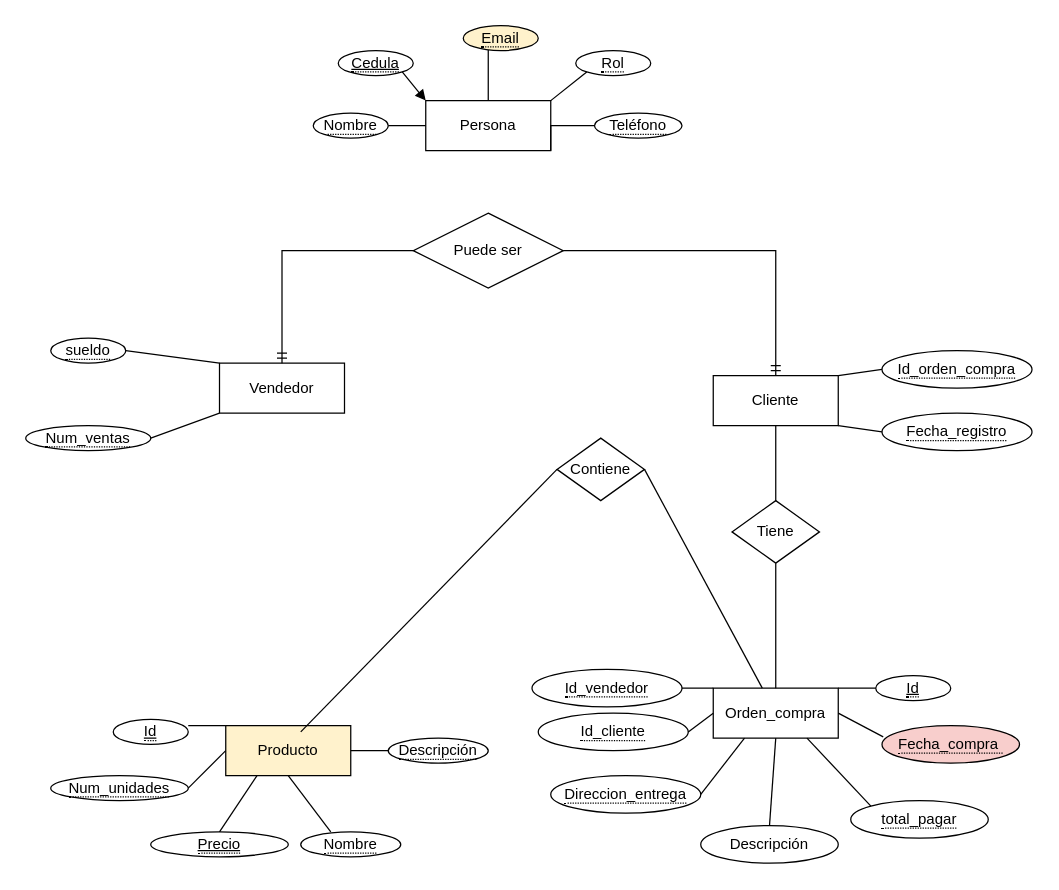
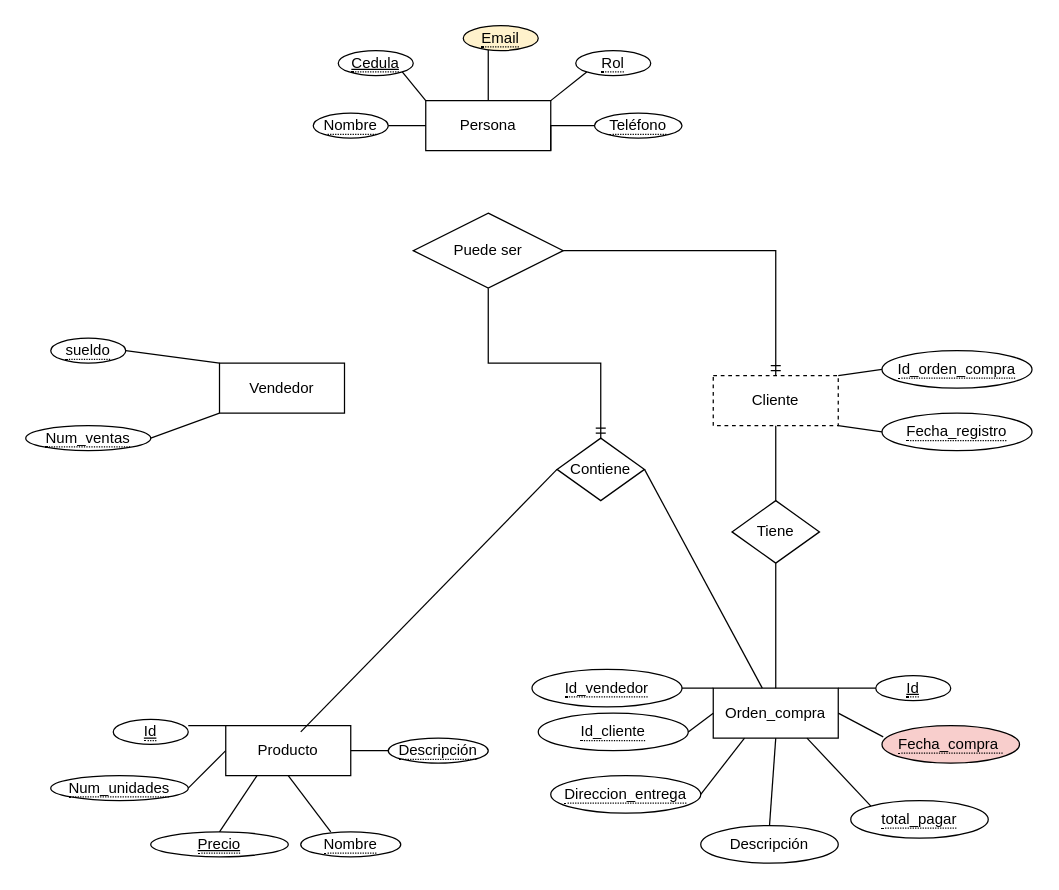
  <mxCell id="0" />
  <mxCell id="1" parent="0" />
  <mxCell id="2" value="Persona" style="whiteSpace=wrap;html=1;align=center;" parent="1" vertex="1"><mxGeometry x="340" y="80" width="100" height="40" as="geometry" /></mxCell>
  <mxCell id="3" value="Vendedor" style="whiteSpace=wrap;html=1;align=center;" parent="1" vertex="1"><mxGeometry x="175" y="290" width="100" height="40" as="geometry" /></mxCell>
- <mxCell id="4" value="Producto" style="whiteSpace=wrap;html=1;align=center;fillColor=#fff2cc;" parent="1" vertex="1"><mxGeometry x="180" y="580" width="100" height="40" as="geometry" /></mxCell>
+ <mxCell id="4" value="Producto" style="whiteSpace=wrap;html=1;align=center;" parent="1" vertex="1"><mxGeometry x="180" y="580" width="100" height="40" as="geometry" /></mxCell>
  <mxCell id="5" value="Orden_compra" style="whiteSpace=wrap;html=1;align=center;" parent="1" vertex="1"><mxGeometry x="570" y="550" width="100" height="40" as="geometry" /></mxCell>
  <mxCell id="6" style="edgeStyle=orthogonalEdgeStyle;rounded=0;orthogonalLoop=1;jettySize=auto;html=1;endArrow=ERmandOne;endFill=0;" parent="1" source="8" target="9" edge="1"><mxGeometry relative="1" as="geometry" /></mxCell>
- <mxCell id="7" style="edgeStyle=orthogonalEdgeStyle;rounded=0;orthogonalLoop=1;jettySize=auto;html=1;endArrow=ERmandOne;endFill=0;" parent="1" source="8" target="3" edge="1"><mxGeometry relative="1" as="geometry" /></mxCell>
+ <mxCell id="7" style="edgeStyle=orthogonalEdgeStyle;rounded=0;orthogonalLoop=1;jettySize=auto;html=1;endArrow=ERmandOne;endFill=0;" parent="1" source="8" target="16" edge="1"><mxGeometry relative="1" as="geometry" /></mxCell>
  <mxCell id="8" value="Puede ser" style="shape=rhombus;perimeter=rhombusPerimeter;whiteSpace=wrap;html=1;align=center;" parent="1" vertex="1"><mxGeometry x="330" y="170" width="120" height="60" as="geometry" /></mxCell>
- <mxCell id="9" value="Cliente" style="whiteSpace=wrap;html=1;align=center;" parent="1" vertex="1"><mxGeometry x="570" y="300" width="100" height="40" as="geometry" /></mxCell>
+ <mxCell id="9" value="Cliente" style="whiteSpace=wrap;html=1;align=center;dashed=1;" parent="1" vertex="1"><mxGeometry x="570" y="300" width="100" height="40" as="geometry" /></mxCell>
  <mxCell id="10" style="edgeStyle=orthogonalEdgeStyle;rounded=0;orthogonalLoop=1;jettySize=auto;html=1;endArrow=none;endFill=0;" parent="1" source="11" target="2" edge="1"><mxGeometry relative="1" as="geometry" /></mxCell>
  <mxCell id="11" value="&lt;span style=&quot;border-bottom: 1px dotted&quot;&gt;Nombre&lt;/span&gt;" style="ellipse;whiteSpace=wrap;html=1;align=center;rotation=0;" parent="1" vertex="1"><mxGeometry x="250" y="90" width="60" height="20" as="geometry" /></mxCell>
  <mxCell id="12" style="edgeStyle=orthogonalEdgeStyle;rounded=0;orthogonalLoop=1;jettySize=auto;html=1;endArrow=none;endFill=0;" parent="1" source="13" target="2" edge="1"><mxGeometry relative="1" as="geometry"><Array as="points"><mxPoint x="390" y="50" /><mxPoint x="390" y="50" /></Array></mxGeometry></mxCell>
  <mxCell id="13" value="&lt;span style=&quot;border-bottom: 1px dotted&quot;&gt;Email&lt;/span&gt;" style="ellipse;whiteSpace=wrap;html=1;align=center;rotation=0;fillColor=#fff2cc;" parent="1" vertex="1"><mxGeometry x="370" y="20" width="60" height="20" as="geometry" /></mxCell>
  <mxCell id="14" style="edgeStyle=orthogonalEdgeStyle;rounded=0;orthogonalLoop=1;jettySize=auto;html=1;entryX=1;entryY=1;entryDx=0;entryDy=0;endArrow=none;endFill=0;exitX=0;exitY=0.5;exitDx=0;exitDy=0;" parent="1" source="15" target="2" edge="1"><mxGeometry relative="1" as="geometry"><Array as="points"><mxPoint x="440" y="100" /></Array></mxGeometry></mxCell>
  <mxCell id="15" value="&lt;span style=&quot;border-bottom: 1px dotted&quot;&gt;Teléfono&lt;br&gt;&lt;/span&gt;" style="ellipse;whiteSpace=wrap;html=1;align=center;rotation=0;" parent="1" vertex="1"><mxGeometry x="475" y="90" width="70" height="20" as="geometry" /></mxCell>
  <mxCell id="16" value="Contiene" style="rhombus;whiteSpace=wrap;html=1;" parent="1" vertex="1"><mxGeometry x="445" y="350" width="70" height="50" as="geometry" /></mxCell>
  <mxCell id="17" value="Tiene" style="rhombus;whiteSpace=wrap;html=1;" parent="1" vertex="1"><mxGeometry x="585" y="400" width="70" height="50" as="geometry" /></mxCell>
  <mxCell id="18" value="&lt;span style=&quot;border-bottom: 1px dotted&quot;&gt;&lt;u&gt;Cedula&lt;/u&gt;&lt;/span&gt;" style="ellipse;whiteSpace=wrap;html=1;align=center;rotation=0;" parent="1" vertex="1"><mxGeometry x="270" y="40" width="60" height="20" as="geometry" /></mxCell>
  <mxCell id="19" value="&lt;span style=&quot;border-bottom: 1px dotted&quot;&gt;Rol&lt;/span&gt;" style="ellipse;whiteSpace=wrap;html=1;align=center;rotation=0;" parent="1" vertex="1"><mxGeometry x="460" y="40" width="60" height="20" as="geometry" /></mxCell>
  <mxCell id="20" value="&lt;span style=&quot;border-bottom: 1px dotted&quot;&gt;sueldo&lt;/span&gt;" style="ellipse;whiteSpace=wrap;html=1;align=center;rotation=0;" parent="1" vertex="1"><mxGeometry x="40" y="270" width="60" height="20" as="geometry" /></mxCell>
  <mxCell id="21" value="&lt;span style=&quot;border-bottom: 1px dotted&quot;&gt;Num_ventas&lt;/span&gt;" style="ellipse;whiteSpace=wrap;html=1;align=center;rotation=0;" parent="1" vertex="1"><mxGeometry x="20" y="340" width="100" height="20" as="geometry" /></mxCell>
  <mxCell id="22" value="&lt;span style=&quot;border-bottom: 1px dotted&quot;&gt;Id_orden_compra&lt;/span&gt;" style="ellipse;whiteSpace=wrap;html=1;align=center;rotation=0;" parent="1" vertex="1"><mxGeometry x="705" y="280" width="120" height="30" as="geometry" /></mxCell>
  <mxCell id="23" value="&lt;span style=&quot;border-bottom: 1px dotted&quot;&gt;Fecha_registro&lt;/span&gt;" style="ellipse;whiteSpace=wrap;html=1;align=center;rotation=0;" parent="1" vertex="1"><mxGeometry x="705" y="330" width="120" height="30" as="geometry" /></mxCell>
  <mxCell id="24" value="&lt;span style=&quot;border-bottom: 1px dotted&quot;&gt;&lt;u&gt;Id&lt;/u&gt;&lt;/span&gt;" style="ellipse;whiteSpace=wrap;html=1;align=center;rotation=0;" parent="1" vertex="1"><mxGeometry x="700" y="540" width="60" height="20" as="geometry" /></mxCell>
  <mxCell id="25" value="&lt;span style=&quot;border-bottom: 1px dotted&quot;&gt;Fecha_compra&amp;nbsp;&lt;/span&gt;" style="ellipse;whiteSpace=wrap;html=1;align=center;rotation=0;fillColor=#f8cecc;" parent="1" vertex="1"><mxGeometry x="705" y="580" width="110" height="30" as="geometry" /></mxCell>
  <mxCell id="26" value="&lt;span style=&quot;border-bottom: 1px dotted&quot;&gt;total_pagar&lt;/span&gt;" style="ellipse;whiteSpace=wrap;html=1;align=center;rotation=0;" parent="1" vertex="1"><mxGeometry x="680" y="640" width="110" height="30" as="geometry" /></mxCell>
  <mxCell id="27" value="Descripción" style="ellipse;whiteSpace=wrap;html=1;align=center;rotation=0;" parent="1" vertex="1"><mxGeometry x="560" y="660" width="110" height="30" as="geometry" /></mxCell>
  <mxCell id="28" value="&lt;span style=&quot;border-bottom: 1px dotted&quot;&gt;Id_cliente&lt;/span&gt;" style="ellipse;whiteSpace=wrap;html=1;align=center;rotation=0;" parent="1" vertex="1"><mxGeometry x="430" y="570" width="120" height="30" as="geometry" /></mxCell>
  <mxCell id="29" value="&lt;span style=&quot;border-bottom: 1px dotted&quot;&gt;Id_vendedor&lt;/span&gt;" style="ellipse;whiteSpace=wrap;html=1;align=center;rotation=0;" parent="1" vertex="1"><mxGeometry x="425" y="535" width="120" height="30" as="geometry" /></mxCell>
  <mxCell id="30" value="&lt;span style=&quot;border-bottom: 1px dotted&quot;&gt;&lt;u&gt;Id&lt;/u&gt;&lt;/span&gt;" style="ellipse;whiteSpace=wrap;html=1;align=center;rotation=0;" parent="1" vertex="1"><mxGeometry x="90" y="575" width="60" height="20" as="geometry" /></mxCell>
  <mxCell id="31" value="&lt;span style=&quot;border-bottom: 1px dotted&quot;&gt;Num_unidades&lt;/span&gt;" style="ellipse;whiteSpace=wrap;html=1;align=center;rotation=0;" parent="1" vertex="1"><mxGeometry x="40" y="620" width="110" height="20" as="geometry" /></mxCell>
  <mxCell id="32" value="&lt;span style=&quot;border-bottom: 1px dotted&quot;&gt;&lt;u&gt;Precio&lt;/u&gt;&lt;/span&gt;" style="ellipse;whiteSpace=wrap;html=1;align=center;rotation=0;" parent="1" vertex="1"><mxGeometry x="120" y="665" width="110" height="20" as="geometry" /></mxCell>
  <mxCell id="33" value="&lt;span style=&quot;border-bottom: 1px dotted&quot;&gt;Nombre&lt;/span&gt;" style="ellipse;whiteSpace=wrap;html=1;align=center;rotation=0;" parent="1" vertex="1"><mxGeometry x="240" y="665" width="80" height="20" as="geometry" /></mxCell>
  <mxCell id="34" value="&lt;span style=&quot;border-bottom: 1px dotted&quot;&gt;Descripción&lt;/span&gt;" style="ellipse;whiteSpace=wrap;html=1;align=center;rotation=0;" parent="1" vertex="1"><mxGeometry x="310" y="590" width="80" height="20" as="geometry" /></mxCell>
  <mxCell id="35" value="&lt;span style=&quot;border-bottom: 1px dotted&quot;&gt;Direccion_entrega&lt;/span&gt;" style="ellipse;whiteSpace=wrap;html=1;align=center;rotation=0;" parent="1" vertex="1"><mxGeometry x="440" y="620" width="120" height="30" as="geometry" /></mxCell>
  <mxCell id="36" value="" style="endArrow=none;html=1;rounded=0;exitX=1;exitY=0.5;exitDx=0;exitDy=0;entryX=0;entryY=0;entryDx=0;entryDy=0;" parent="1" source="29" target="5" edge="1"><mxGeometry width="50" height="50" relative="1" as="geometry"><mxPoint x="580" y="560" as="sourcePoint" /><mxPoint x="630" y="510" as="targetPoint" /></mxGeometry></mxCell>
  <mxCell id="37" value="" style="endArrow=none;html=1;rounded=0;exitX=1;exitY=0.5;exitDx=0;exitDy=0;entryX=0;entryY=0.5;entryDx=0;entryDy=0;" parent="1" source="28" target="5" edge="1"><mxGeometry width="50" height="50" relative="1" as="geometry"><mxPoint x="510" y="600" as="sourcePoint" /><mxPoint x="560" y="550" as="targetPoint" /></mxGeometry></mxCell>
  <mxCell id="38" value="" style="endArrow=none;html=1;rounded=0;exitX=1;exitY=0.5;exitDx=0;exitDy=0;entryX=0.25;entryY=1;entryDx=0;entryDy=0;" parent="1" source="35" target="5" edge="1"><mxGeometry width="50" height="50" relative="1" as="geometry"><mxPoint x="580" y="670" as="sourcePoint" /><mxPoint x="630" y="620" as="targetPoint" /></mxGeometry></mxCell>
  <mxCell id="39" value="" style="endArrow=none;html=1;rounded=0;exitX=0.5;exitY=0;exitDx=0;exitDy=0;entryX=0.5;entryY=1;entryDx=0;entryDy=0;" parent="1" source="27" target="5" edge="1"><mxGeometry width="50" height="50" relative="1" as="geometry"><mxPoint x="640" y="670" as="sourcePoint" /><mxPoint x="690" y="620" as="targetPoint" /></mxGeometry></mxCell>
  <mxCell id="40" value="" style="endArrow=none;html=1;rounded=0;exitX=0;exitY=0;exitDx=0;exitDy=0;entryX=0.75;entryY=1;entryDx=0;entryDy=0;" parent="1" source="26" target="5" edge="1"><mxGeometry width="50" height="50" relative="1" as="geometry"><mxPoint x="650" y="660" as="sourcePoint" /><mxPoint x="700" y="610" as="targetPoint" /></mxGeometry></mxCell>
  <mxCell id="41" value="" style="endArrow=none;html=1;rounded=0;exitX=1;exitY=0.5;exitDx=0;exitDy=0;entryX=0.009;entryY=0.3;entryDx=0;entryDy=0;entryPerimeter=0;" parent="1" source="5" target="25" edge="1"><mxGeometry width="50" height="50" relative="1" as="geometry"><mxPoint x="680" y="570" as="sourcePoint" /><mxPoint x="730" y="520" as="targetPoint" /></mxGeometry></mxCell>
  <mxCell id="42" value="" style="endArrow=none;html=1;rounded=0;exitX=1;exitY=0;exitDx=0;exitDy=0;entryX=0;entryY=0.5;entryDx=0;entryDy=0;" parent="1" source="5" target="24" edge="1"><mxGeometry width="50" height="50" relative="1" as="geometry"><mxPoint x="620" y="550" as="sourcePoint" /><mxPoint x="670" y="500" as="targetPoint" /></mxGeometry></mxCell>
  <mxCell id="43" value="" style="endArrow=none;html=1;rounded=0;entryX=0;entryY=0;entryDx=0;entryDy=0;" parent="1" target="4" edge="1"><mxGeometry width="50" height="50" relative="1" as="geometry"><mxPoint x="150" y="580" as="sourcePoint" /><mxPoint x="200" y="530" as="targetPoint" /></mxGeometry></mxCell>
  <mxCell id="44" value="" style="endArrow=none;html=1;rounded=0;exitX=1;exitY=0.5;exitDx=0;exitDy=0;entryX=0;entryY=0.5;entryDx=0;entryDy=0;" parent="1" source="31" target="4" edge="1"><mxGeometry width="50" height="50" relative="1" as="geometry"><mxPoint x="120" y="690" as="sourcePoint" /><mxPoint x="170" y="640" as="targetPoint" /></mxGeometry></mxCell>
  <mxCell id="45" value="" style="endArrow=none;html=1;rounded=0;exitX=0.5;exitY=0;exitDx=0;exitDy=0;entryX=0.25;entryY=1;entryDx=0;entryDy=0;" parent="1" source="32" target="4" edge="1"><mxGeometry width="50" height="50" relative="1" as="geometry"><mxPoint x="180" y="680" as="sourcePoint" /><mxPoint x="230" y="630" as="targetPoint" /></mxGeometry></mxCell>
  <mxCell id="46" value="" style="endArrow=none;html=1;rounded=0;exitX=0.5;exitY=1;exitDx=0;exitDy=0;entryX=0.3;entryY=0;entryDx=0;entryDy=0;entryPerimeter=0;" parent="1" source="4" target="33" edge="1"><mxGeometry width="50" height="50" relative="1" as="geometry"><mxPoint x="240" y="710" as="sourcePoint" /><mxPoint x="290" y="660" as="targetPoint" /></mxGeometry></mxCell>
  <mxCell id="47" value="" style="endArrow=none;html=1;rounded=0;exitX=1;exitY=0.5;exitDx=0;exitDy=0;entryX=0;entryY=0.5;entryDx=0;entryDy=0;" parent="1" source="4" target="34" edge="1"><mxGeometry width="50" height="50" relative="1" as="geometry"><mxPoint x="290" y="630" as="sourcePoint" /><mxPoint x="340" y="580" as="targetPoint" /></mxGeometry></mxCell>
- <mxCell id="48" value="" style="endArrow=block;html=1;rounded=0;exitX=1;exitY=1;exitDx=0;exitDy=0;entryX=0;entryY=0;entryDx=0;entryDy=0;" parent="1" source="18" target="2" edge="1"><mxGeometry width="50" height="50" relative="1" as="geometry"><mxPoint x="290" y="100" as="sourcePoint" /><mxPoint x="340" y="50" as="targetPoint" /></mxGeometry></mxCell>
+ <mxCell id="48" value="" style="endArrow=none;html=1;rounded=0;exitX=1;exitY=1;exitDx=0;exitDy=0;entryX=0;entryY=0;entryDx=0;entryDy=0;" parent="1" source="18" target="2" edge="1"><mxGeometry width="50" height="50" relative="1" as="geometry"><mxPoint x="290" y="100" as="sourcePoint" /><mxPoint x="340" y="50" as="targetPoint" /></mxGeometry></mxCell>
  <mxCell id="49" value="" style="endArrow=none;html=1;rounded=0;exitX=1;exitY=0;exitDx=0;exitDy=0;entryX=0;entryY=1;entryDx=0;entryDy=0;" parent="1" source="2" target="19" edge="1"><mxGeometry width="50" height="50" relative="1" as="geometry"><mxPoint x="440" y="100" as="sourcePoint" /><mxPoint x="490" y="50" as="targetPoint" /></mxGeometry></mxCell>
  <mxCell id="50" value="" style="endArrow=none;html=1;rounded=0;exitX=1;exitY=0.5;exitDx=0;exitDy=0;entryX=0;entryY=0;entryDx=0;entryDy=0;" parent="1" source="20" target="3" edge="1"><mxGeometry width="50" height="50" relative="1" as="geometry"><mxPoint x="140" y="320" as="sourcePoint" /><mxPoint x="190" y="270" as="targetPoint" /></mxGeometry></mxCell>
  <mxCell id="51" value="" style="endArrow=none;html=1;rounded=0;exitX=1;exitY=0.5;exitDx=0;exitDy=0;entryX=0;entryY=1;entryDx=0;entryDy=0;" parent="1" source="21" target="3" edge="1"><mxGeometry width="50" height="50" relative="1" as="geometry"><mxPoint x="160" y="430" as="sourcePoint" /><mxPoint x="210" y="380" as="targetPoint" /></mxGeometry></mxCell>
  <mxCell id="52" value="" style="endArrow=none;html=1;rounded=0;exitX=1;exitY=0;exitDx=0;exitDy=0;entryX=0;entryY=0.5;entryDx=0;entryDy=0;" parent="1" source="9" target="22" edge="1"><mxGeometry width="50" height="50" relative="1" as="geometry"><mxPoint x="640" y="290" as="sourcePoint" /><mxPoint x="690" y="240" as="targetPoint" /></mxGeometry></mxCell>
  <mxCell id="53" value="" style="endArrow=none;html=1;rounded=0;exitX=1;exitY=1;exitDx=0;exitDy=0;entryX=0;entryY=0.5;entryDx=0;entryDy=0;" parent="1" source="9" target="23" edge="1"><mxGeometry width="50" height="50" relative="1" as="geometry"><mxPoint x="660" y="430" as="sourcePoint" /><mxPoint x="710" y="380" as="targetPoint" /></mxGeometry></mxCell>
  <mxCell id="54" value="" style="endArrow=none;html=1;rounded=0;" edge="1" parent="1" source="17" target="9"><mxGeometry width="50" height="50" relative="1" as="geometry"><mxPoint x="560" y="410" as="sourcePoint" /><mxPoint x="610" y="360" as="targetPoint" /></mxGeometry></mxCell>
  <mxCell id="55" value="" style="endArrow=none;html=1;rounded=0;exitX=0.5;exitY=0;exitDx=0;exitDy=0;" edge="1" parent="1" source="5"><mxGeometry width="50" height="50" relative="1" as="geometry"><mxPoint x="570" y="520" as="sourcePoint" /><mxPoint x="620" y="450" as="targetPoint" /><Array as="points" /></mxGeometry></mxCell>
  <mxCell id="56" value="" style="endArrow=none;html=1;rounded=0;entryX=0;entryY=0.5;entryDx=0;entryDy=0;" edge="1" parent="1" target="16"><mxGeometry width="50" height="50" relative="1" as="geometry"><mxPoint x="240" y="585" as="sourcePoint" /><mxPoint x="290" y="535" as="targetPoint" /></mxGeometry></mxCell>
  <mxCell id="57" value="" style="endArrow=none;html=1;rounded=0;entryX=1;entryY=0.5;entryDx=0;entryDy=0;" edge="1" parent="1" source="5" target="16"><mxGeometry width="50" height="50" relative="1" as="geometry"><mxPoint x="475" y="500" as="sourcePoint" /><mxPoint x="525" y="450" as="targetPoint" /></mxGeometry></mxCell>
